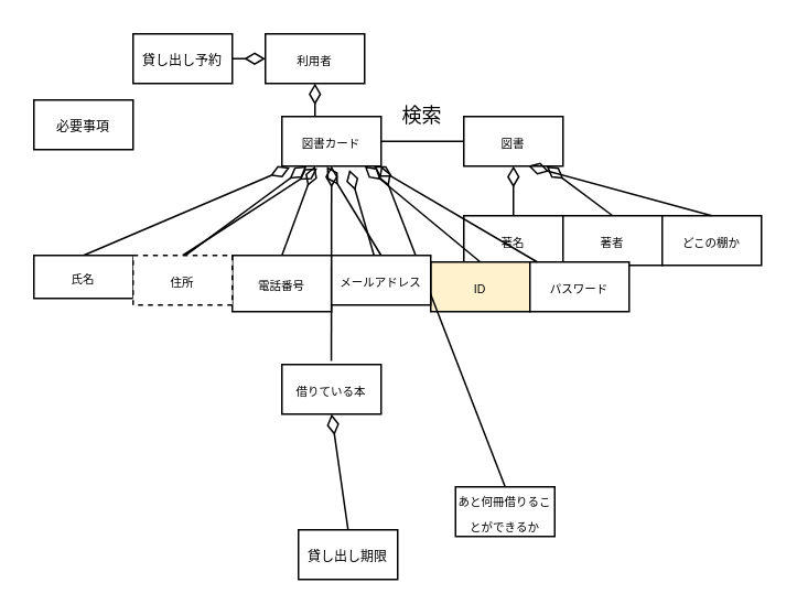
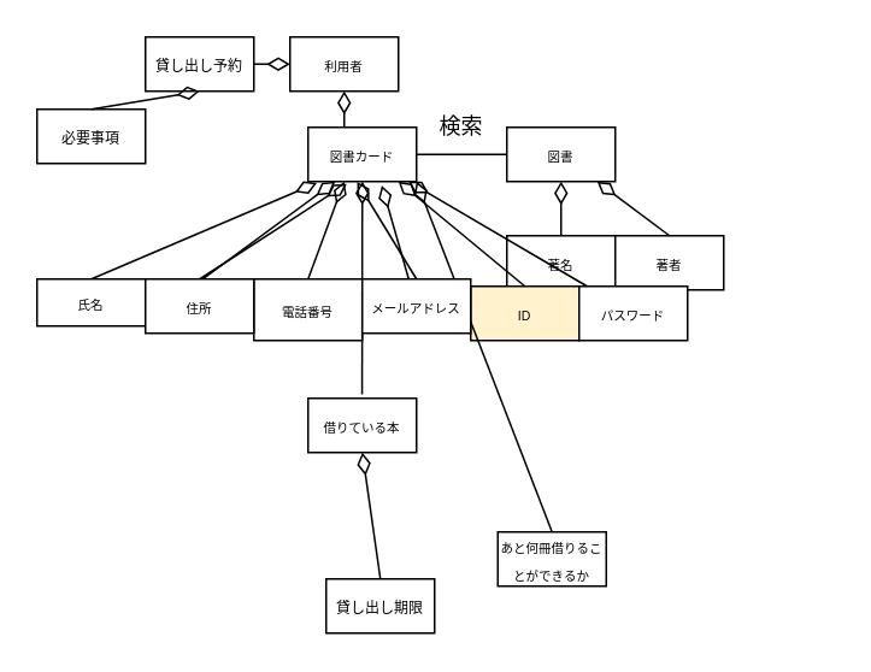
  <mxCell id="0" />
  <mxCell id="1" parent="0" />
  <mxCell id="2" value="&lt;font style=&quot;font-size: 7px;&quot;&gt;利用者&lt;/font&gt;" style="rounded=0;whiteSpace=wrap;html=1;" vertex="1" parent="1"><mxGeometry x="160" y="20" width="60" height="30" as="geometry" /></mxCell>
  <mxCell id="3" value="" style="endArrow=diamondThin;endFill=0;endSize=10;html=1;rounded=0;entryX=0.5;entryY=1;entryDx=0;entryDy=0;startSize=5;exitX=0.5;exitY=0;exitDx=0;exitDy=0;" edge="1" parent="1" source="4" target="2"><mxGeometry width="160" relative="1" as="geometry"><mxPoint x="90" y="90" as="sourcePoint" /><mxPoint x="170" y="80" as="targetPoint" /><Array as="points"><mxPoint x="190" y="70" /></Array></mxGeometry></mxCell>
  <mxCell id="4" value="&lt;span style=&quot;font-size: 7px;&quot;&gt;図書カード&lt;/span&gt;" style="rounded=0;whiteSpace=wrap;html=1;" vertex="1" parent="1"><mxGeometry x="170" y="70" width="60" height="30" as="geometry" /></mxCell>
  <mxCell id="5" value="" style="endArrow=diamondThin;endFill=0;endSize=10;html=1;rounded=0;entryX=0.08;entryY=1.027;entryDx=0;entryDy=0;startSize=5;exitX=0.5;exitY=0;exitDx=0;exitDy=0;entryPerimeter=0;" edge="1" parent="1" source="8" target="4"><mxGeometry width="160" relative="1" as="geometry"><mxPoint x="30" y="160" as="sourcePoint" /><mxPoint x="30" y="120" as="targetPoint" /></mxGeometry></mxCell>
  <mxCell id="6" value="&lt;span style=&quot;font-size: 7px;&quot;&gt;電話番号&lt;/span&gt;" style="rounded=0;whiteSpace=wrap;html=1;" vertex="1" parent="1"><mxGeometry x="140" y="154" width="60" height="34" as="geometry" /></mxCell>
  <mxCell id="7" value="" style="endArrow=diamondThin;endFill=0;endSize=10;html=1;rounded=0;entryX=0.356;entryY=1.044;entryDx=0;entryDy=0;startSize=5;exitX=0.5;exitY=0;exitDx=0;exitDy=0;entryPerimeter=0;" edge="1" parent="1" source="35" target="4"><mxGeometry width="160" relative="1" as="geometry"><mxPoint x="140" y="164" as="sourcePoint" /><mxPoint x="180" y="130" as="targetPoint" /></mxGeometry></mxCell>
  <mxCell id="8" value="&lt;span style=&quot;font-size: 7px;&quot;&gt;氏名&lt;/span&gt;" style="rounded=0;whiteSpace=wrap;html=1;" vertex="1" parent="1"><mxGeometry x="20" y="154" width="60" height="26" as="geometry" /></mxCell>
  <mxCell id="9" value="" style="endArrow=diamondThin;endFill=0;endSize=10;html=1;rounded=0;entryX=0.25;entryY=1;entryDx=0;entryDy=0;startSize=5;exitX=0.458;exitY=0.102;exitDx=0;exitDy=0;exitPerimeter=0;" edge="1" parent="1" source="35" target="4"><mxGeometry width="160" relative="1" as="geometry"><mxPoint x="200" y="220" as="sourcePoint" /><mxPoint x="100" y="150" as="targetPoint" /></mxGeometry></mxCell>
  <mxCell id="10" value="" style="endArrow=diamondThin;endFill=0;endSize=10;html=1;rounded=0;entryX=0.453;entryY=1.009;entryDx=0;entryDy=0;startSize=5;exitX=0.5;exitY=0;exitDx=0;exitDy=0;entryPerimeter=0;" edge="1" parent="1" source="37" target="4"><mxGeometry width="160" relative="1" as="geometry"><mxPoint x="220" y="229" as="sourcePoint" /><mxPoint x="241" y="140" as="targetPoint" /></mxGeometry></mxCell>
  <mxCell id="11" value="&lt;span style=&quot;font-size: 7px;&quot;&gt;図書&lt;/span&gt;" style="rounded=0;whiteSpace=wrap;html=1;" vertex="1" parent="1"><mxGeometry x="280" y="70" width="60" height="30" as="geometry" /></mxCell>
  <mxCell id="12" value="" style="endArrow=none;html=1;rounded=0;entryX=0;entryY=0.5;entryDx=0;entryDy=0;exitX=1;exitY=0.5;exitDx=0;exitDy=0;" edge="1" parent="1" source="4" target="11"><mxGeometry width="50" height="50" relative="1" as="geometry"><mxPoint x="240" y="180" as="sourcePoint" /><mxPoint x="290" y="130" as="targetPoint" /></mxGeometry></mxCell>
  <mxCell id="13" value="検索" style="text;html=1;align=center;verticalAlign=middle;whiteSpace=wrap;rounded=0;" vertex="1" parent="1"><mxGeometry x="240" y="60" width="30" height="20" as="geometry" /></mxCell>
  <mxCell id="14" value="&lt;div&gt;&lt;font style=&quot;font-size: 8px;&quot;&gt;貸し出し予約&lt;/font&gt;&lt;/div&gt;" style="rounded=0;whiteSpace=wrap;html=1;" vertex="1" parent="1"><mxGeometry x="80" y="20" width="60" height="30" as="geometry" /></mxCell>
  <mxCell id="15" value="&lt;span style=&quot;font-size: 8px;&quot;&gt;必要事項&lt;/span&gt;" style="rounded=0;whiteSpace=wrap;html=1;" vertex="1" parent="1"><mxGeometry x="20" y="60" width="60" height="30" as="geometry" /></mxCell>
  <mxCell id="16" value="" style="endArrow=diamondThin;endFill=0;endSize=10;html=1;rounded=0;entryX=0.5;entryY=1;entryDx=0;entryDy=0;startSize=5;exitX=0.5;exitY=0;exitDx=0;exitDy=0;" edge="1" parent="1" source="17" target="11"><mxGeometry width="160" relative="1" as="geometry"><mxPoint x="310" y="130" as="sourcePoint" /><mxPoint x="280" y="120" as="targetPoint" /></mxGeometry></mxCell>
  <mxCell id="17" value="&lt;span style=&quot;font-size: 7px;&quot;&gt;著名&lt;/span&gt;" style="rounded=0;whiteSpace=wrap;html=1;" vertex="1" parent="1"><mxGeometry x="280" y="130" width="60" height="30" as="geometry" /></mxCell>
  <mxCell id="18" value="&lt;span style=&quot;font-size: 7px;&quot;&gt;著者&lt;/span&gt;" style="rounded=0;whiteSpace=wrap;html=1;" vertex="1" parent="1"><mxGeometry x="340" y="130" width="60" height="30" as="geometry" /></mxCell>
  <mxCell id="19" value="" style="endArrow=diamondThin;endFill=0;endSize=10;html=1;rounded=0;entryX=0.833;entryY=1;entryDx=0;entryDy=0;startSize=5;exitX=0.5;exitY=0;exitDx=0;exitDy=0;entryPerimeter=0;" edge="1" parent="1" source="18" target="11"><mxGeometry width="160" relative="1" as="geometry"><mxPoint x="370" y="110" as="sourcePoint" /><mxPoint x="370" y="80" as="targetPoint" /></mxGeometry></mxCell>
  <mxCell id="20" value="&lt;span style=&quot;font-size: 7px;&quot;&gt;ID&lt;/span&gt;" style="rounded=0;whiteSpace=wrap;html=1;fillColor=#fff2cc;" vertex="1" parent="1"><mxGeometry x="260" y="158" width="60" height="30" as="geometry" /></mxCell>
  <mxCell id="21" value="&lt;span style=&quot;font-size: 7px;&quot;&gt;パスワード&lt;/span&gt;" style="rounded=0;whiteSpace=wrap;html=1;" vertex="1" parent="1"><mxGeometry x="320" y="158" width="60" height="30" as="geometry" /></mxCell>
  <mxCell id="22" value="" style="endArrow=diamondThin;endFill=0;endSize=10;html=1;rounded=0;startSize=5;exitX=0.5;exitY=0;exitDx=0;exitDy=0;" edge="1" parent="1" source="20"><mxGeometry width="160" relative="1" as="geometry"><mxPoint x="58" y="290" as="sourcePoint" /><mxPoint x="220" y="100" as="targetPoint" /></mxGeometry></mxCell>
  <mxCell id="23" value="" style="endArrow=diamondThin;endFill=0;endSize=10;html=1;rounded=0;startSize=5;entryX=0.68;entryY=1.073;entryDx=0;entryDy=0;entryPerimeter=0;" edge="1" parent="1" source="37" target="4"><mxGeometry width="160" relative="1" as="geometry"><mxPoint x="180" y="210" as="sourcePoint" /><mxPoint x="180" y="170" as="targetPoint" /></mxGeometry></mxCell>
- <mxCell id="24" value="&lt;span style=&quot;font-size: 7px;&quot;&gt;どこの棚か&lt;/span&gt;" style="rounded=0;whiteSpace=wrap;html=1;" vertex="1" parent="1"><mxGeometry x="400" y="130" width="60" height="30" as="geometry" /></mxCell>
- <mxCell id="25" value="" style="endArrow=diamondThin;endFill=0;endSize=10;html=1;rounded=0;entryX=0.651;entryY=0.993;entryDx=0;entryDy=0;startSize=5;exitX=0.5;exitY=0;exitDx=0;exitDy=0;entryPerimeter=0;" edge="1" parent="1" source="24" target="11"><mxGeometry width="160" relative="1" as="geometry"><mxPoint x="397.46" y="150.21" as="sourcePoint" /><mxPoint x="290" y="120" as="targetPoint" /></mxGeometry></mxCell>
  <mxCell id="26" value="&lt;span style=&quot;font-size: 7px;&quot;&gt;借りている本&lt;/span&gt;" style="rounded=0;whiteSpace=wrap;html=1;" vertex="1" parent="1"><mxGeometry x="170" y="220" width="60" height="30" as="geometry" /></mxCell>
  <mxCell id="27" value="" style="endArrow=diamondThin;endFill=0;endSize=10;html=1;rounded=0;startSize=5;entryX=0.5;entryY=1;entryDx=0;entryDy=0;exitX=0.498;exitY=-0.073;exitDx=0;exitDy=0;exitPerimeter=0;" edge="1" parent="1" source="26" target="4"><mxGeometry width="160" relative="1" as="geometry"><mxPoint x="200" y="198" as="sourcePoint" /><mxPoint x="201" y="120" as="targetPoint" /></mxGeometry></mxCell>
  <mxCell id="28" value="&lt;span style=&quot;font-size: 8px;&quot;&gt;貸し出し期限&lt;/span&gt;" style="rounded=0;whiteSpace=wrap;html=1;" vertex="1" parent="1"><mxGeometry x="180" y="320" width="60" height="30" as="geometry" /></mxCell>
  <mxCell id="29" value="" style="endArrow=diamondThin;endFill=0;endSize=10;html=1;rounded=0;startSize=5;exitX=0.5;exitY=0;exitDx=0;exitDy=0;entryX=0.5;entryY=1;entryDx=0;entryDy=0;" edge="1" parent="1" source="28" target="26"><mxGeometry width="160" relative="1" as="geometry"><mxPoint x="260" y="190" as="sourcePoint" /><mxPoint x="260" y="150" as="targetPoint" /></mxGeometry></mxCell>
+ <mxCell id="30" value="" style="endArrow=diamondThin;endFill=0;endSize=10;html=1;rounded=0;startSize=5;exitX=0.5;exitY=0;exitDx=0;exitDy=0;entryX=0.5;entryY=1;entryDx=0;entryDy=0;" edge="1" parent="1" source="15" target="14"><mxGeometry width="160" relative="1" as="geometry"><mxPoint x="240" y="480" as="sourcePoint" /><mxPoint x="230" y="410" as="targetPoint" /></mxGeometry></mxCell>
  <mxCell id="31" value="" style="endArrow=diamondThin;endFill=0;endSize=10;html=1;rounded=0;startSize=5;exitX=1;exitY=0.5;exitDx=0;exitDy=0;entryX=0;entryY=0.5;entryDx=0;entryDy=0;" edge="1" parent="1" source="14" target="2"><mxGeometry width="160" relative="1" as="geometry"><mxPoint x="220" y="-10" as="sourcePoint" /><mxPoint x="220" y="-50" as="targetPoint" /></mxGeometry></mxCell>
  <mxCell id="32" value="" style="endArrow=diamondThin;endFill=0;endSize=10;html=1;rounded=0;startSize=5;entryX=1;entryY=1;entryDx=0;entryDy=0;exitX=0.5;exitY=0;exitDx=0;exitDy=0;" edge="1" parent="1" source="33" target="4"><mxGeometry width="160" relative="1" as="geometry"><mxPoint x="281.839" y="200" as="sourcePoint" /><mxPoint x="220" y="-50" as="targetPoint" /></mxGeometry></mxCell>
  <mxCell id="33" value="&lt;span style=&quot;font-size: 7px;&quot;&gt;あと何冊借りることができるか&lt;/span&gt;" style="rounded=0;whiteSpace=wrap;html=1;" vertex="1" parent="1"><mxGeometry x="275" y="294" width="60" height="30" as="geometry" /></mxCell>
  <mxCell id="34" value="" style="endArrow=diamondThin;endFill=0;endSize=10;html=1;rounded=0;startSize=5;exitX=0.5;exitY=0;exitDx=0;exitDy=0;" edge="1" parent="1" source="6"><mxGeometry width="160" relative="1" as="geometry"><mxPoint x="60" y="220" as="sourcePoint" /><mxPoint x="190" y="100" as="targetPoint" /></mxGeometry></mxCell>
- <mxCell id="35" value="&lt;span style=&quot;font-size: 7px;&quot;&gt;住所&lt;/span&gt;" style="rounded=0;whiteSpace=wrap;html=1;dashed=1;" vertex="1" parent="1"><mxGeometry x="80" y="154" width="60" height="30" as="geometry" /></mxCell>
+ <mxCell id="35" value="&lt;span style=&quot;font-size: 7px;&quot;&gt;住所&lt;/span&gt;" style="rounded=0;whiteSpace=wrap;html=1;" vertex="1" parent="1"><mxGeometry x="80" y="154" width="60" height="30" as="geometry" /></mxCell>
  <mxCell id="36" value="" style="endArrow=diamondThin;endFill=0;endSize=10;html=1;rounded=0;startSize=5;" edge="1" parent="1" source="21" target="4"><mxGeometry width="160" relative="1" as="geometry"><mxPoint x="248" y="450" as="sourcePoint" /><mxPoint x="211" y="102" as="targetPoint" /></mxGeometry></mxCell>
  <mxCell id="37" value="&lt;span style=&quot;font-size: 7px;&quot;&gt;メールアドレス&lt;/span&gt;" style="rounded=0;whiteSpace=wrap;html=1;" vertex="1" parent="1"><mxGeometry x="200" y="154" width="60" height="30" as="geometry" /></mxCell>
